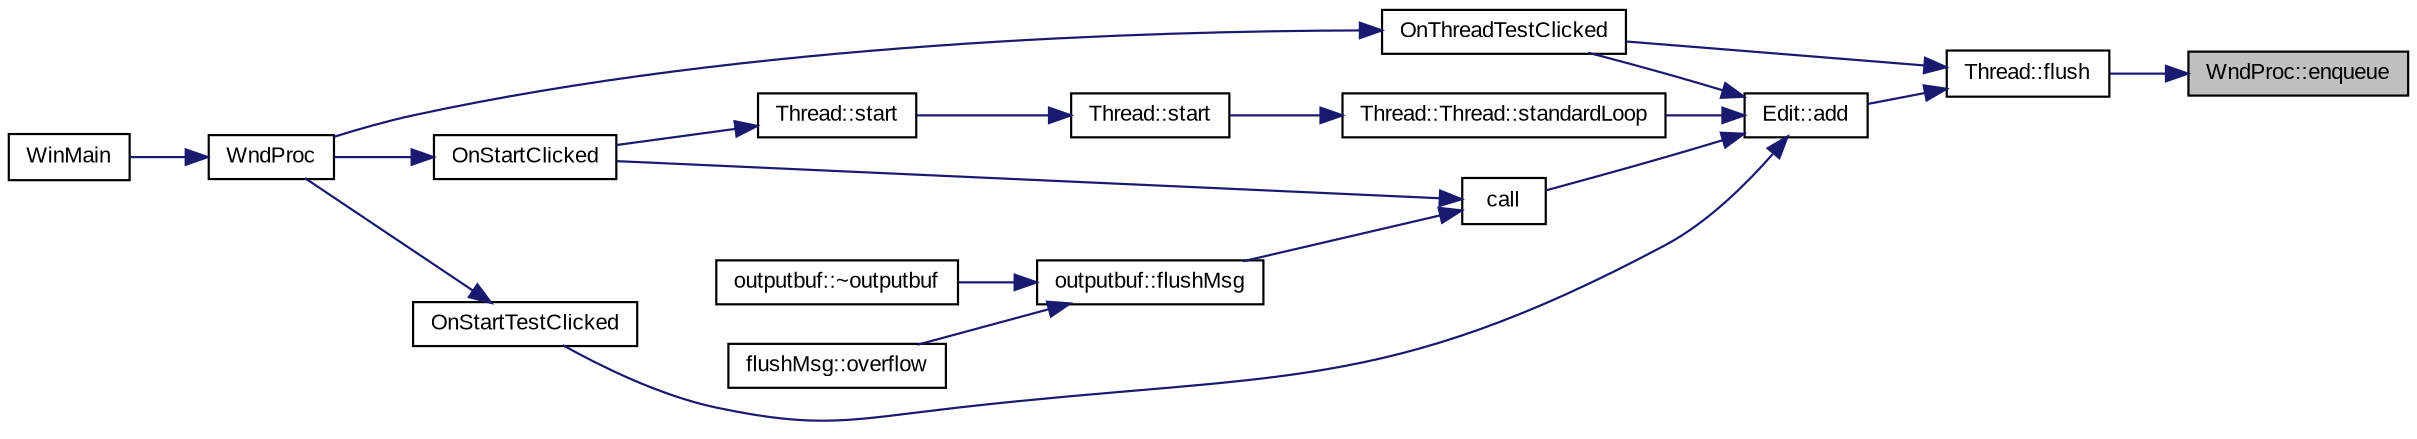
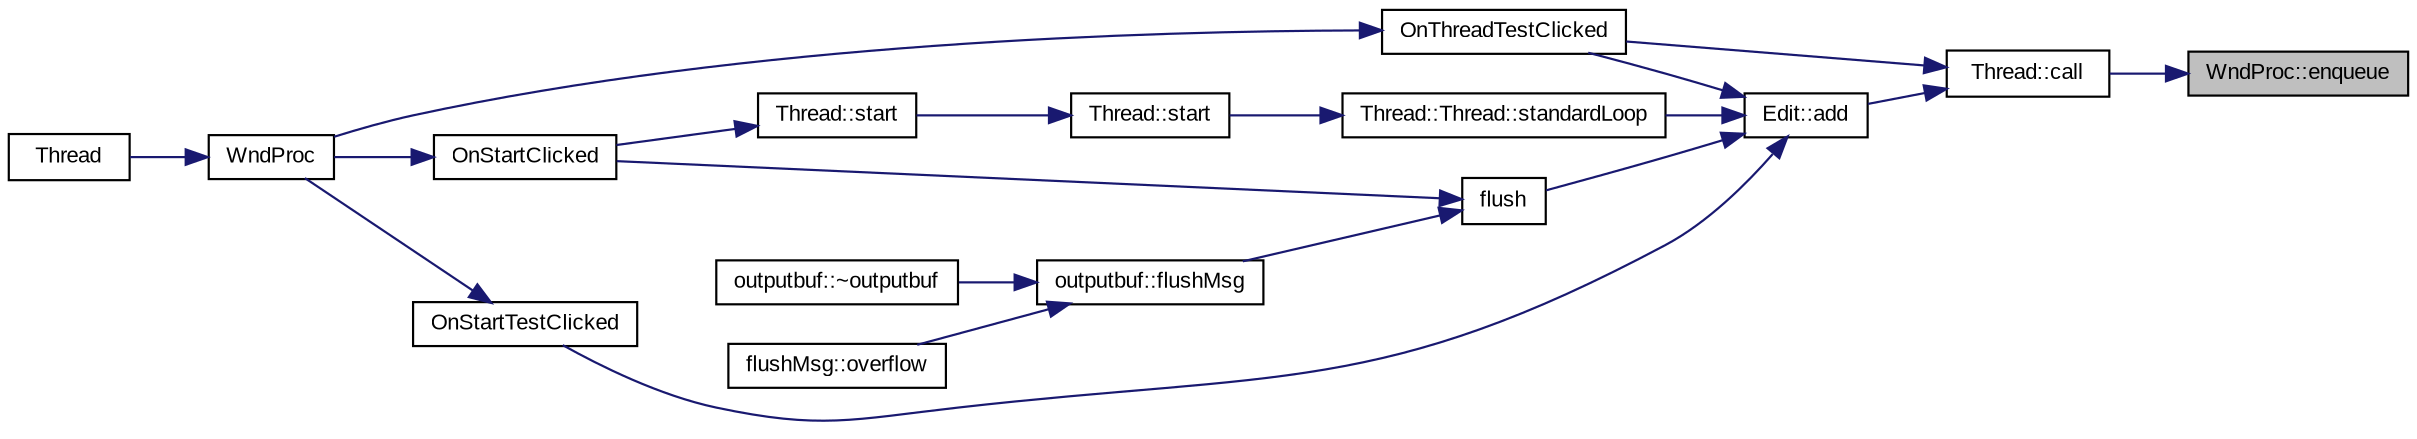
  digraph {
    fontname="Liberation Sans"
    rankdir=RL
    node [color=black fillcolor=white fontname="Liberation Sans" fontsize=10 shape=record style=filled]
    edge [color=midnightblue dir=back fontname="Liberation Sans" fontsize=10 labelfontname=Helvetica labelfontsize=10 style=solid]
    n1 [fillcolor=grey75 fontcolor=black height=0.2 label="WndProc::enqueue" width=0.4]
-   n2 [height=0.2 label="Thread::flush" width=0.4]
+   n2 [height=0.2 label="Thread::call" width=0.4]
    n3 [height=0.2 label="Edit::add" width=0.4]
    n4 [height=0.2 label=OnThreadTestClicked width=0.4]
-   n5 [height=0.2 label=call width=0.4]
+   n5 [height=0.2 label=flush width=0.4]
    n6 [height=0.2 label=OnStartTestClicked width=0.4]
    n7 [height=0.2 label="Thread::Thread::standardLoop" width=0.4]
    n8 [height=0.2 label=WndProc width=0.4]
    n9 [height=0.2 label=OnStartClicked width=0.4]
    n10 [height=0.2 label="outputbuf::flushMsg" width=0.4]
    n11 [height=0.2 label="Thread::start" width=0.4]
    n12 [height=0.2 label="flushMsg::overflow" width=0.4]
    n13 [height=0.2 label="outputbuf::~outputbuf" width=0.4]
-   n14 [height=0.2 label=WinMain width=0.4]
+   n14 [height=0.2 label=Thread width=0.4]
    n15 [height=0.2 label="Thread::start" width=0.4]
    n1 -> n2
    n2 -> n3
    n2 -> n4
    n3 -> n4
    n3 -> n5
    n3 -> n6
    n3 -> n7
    n4 -> n8
    n5 -> n9
    n5 -> n10
    n6 -> n8
    n7 -> n11
    n8 -> n14
    n9 -> n8
    n10 -> n12
    n10 -> n13
    n11 -> n15
    n15 -> n9
  }
